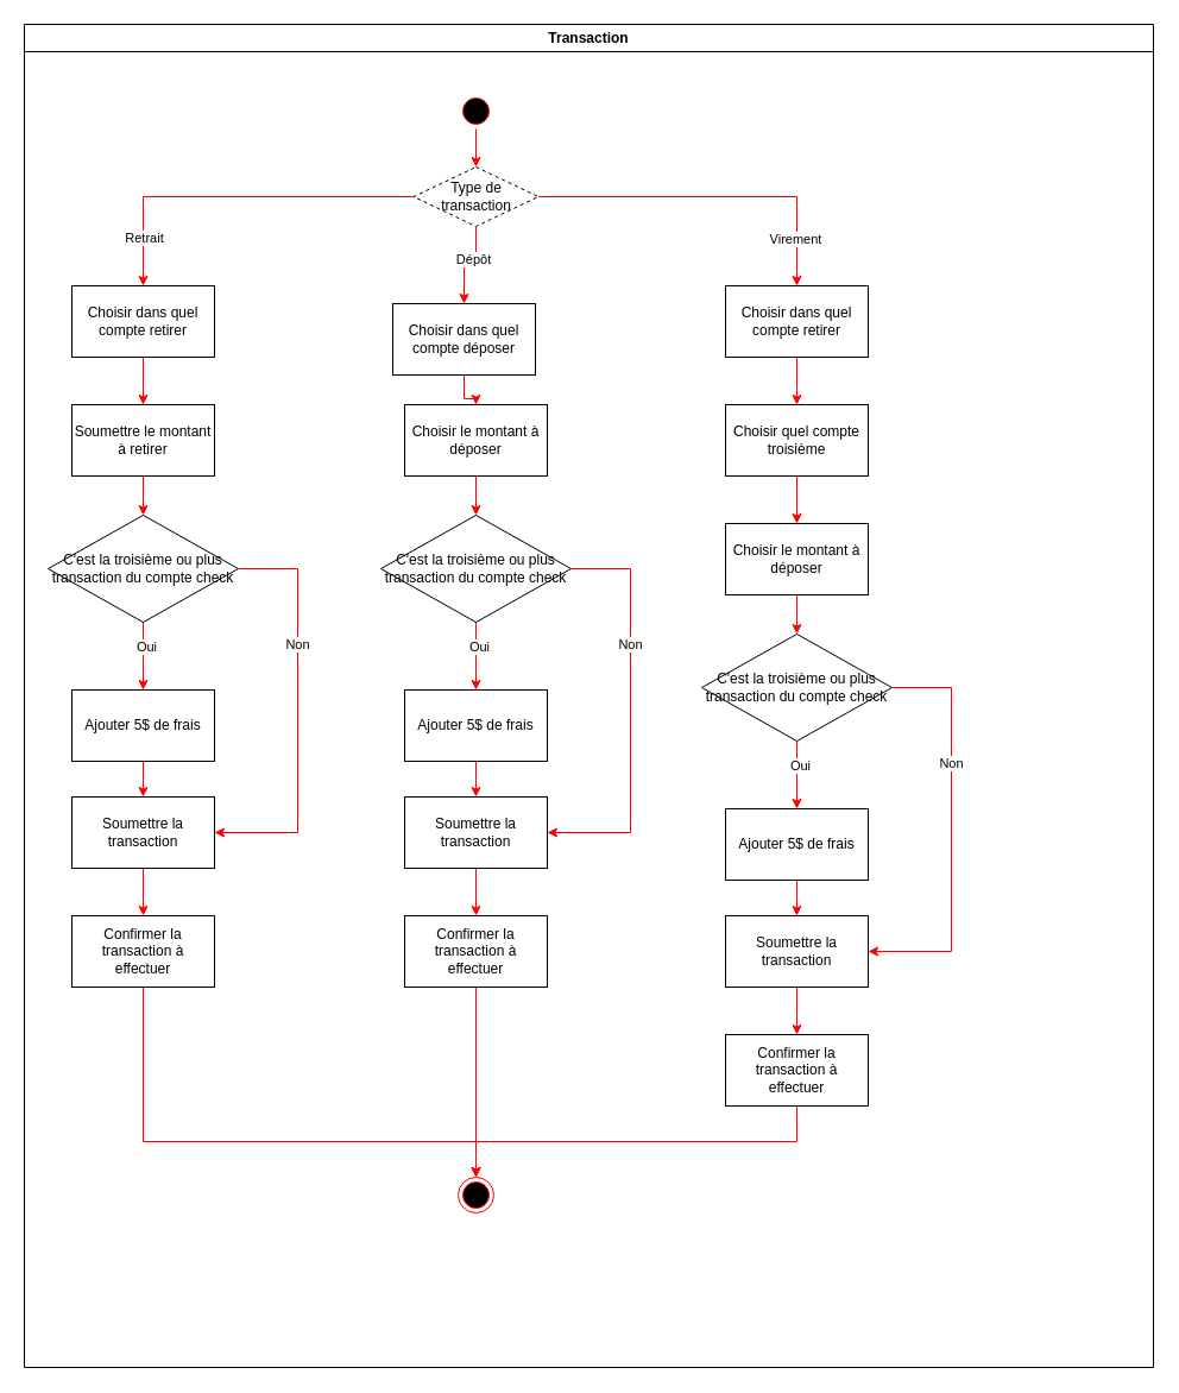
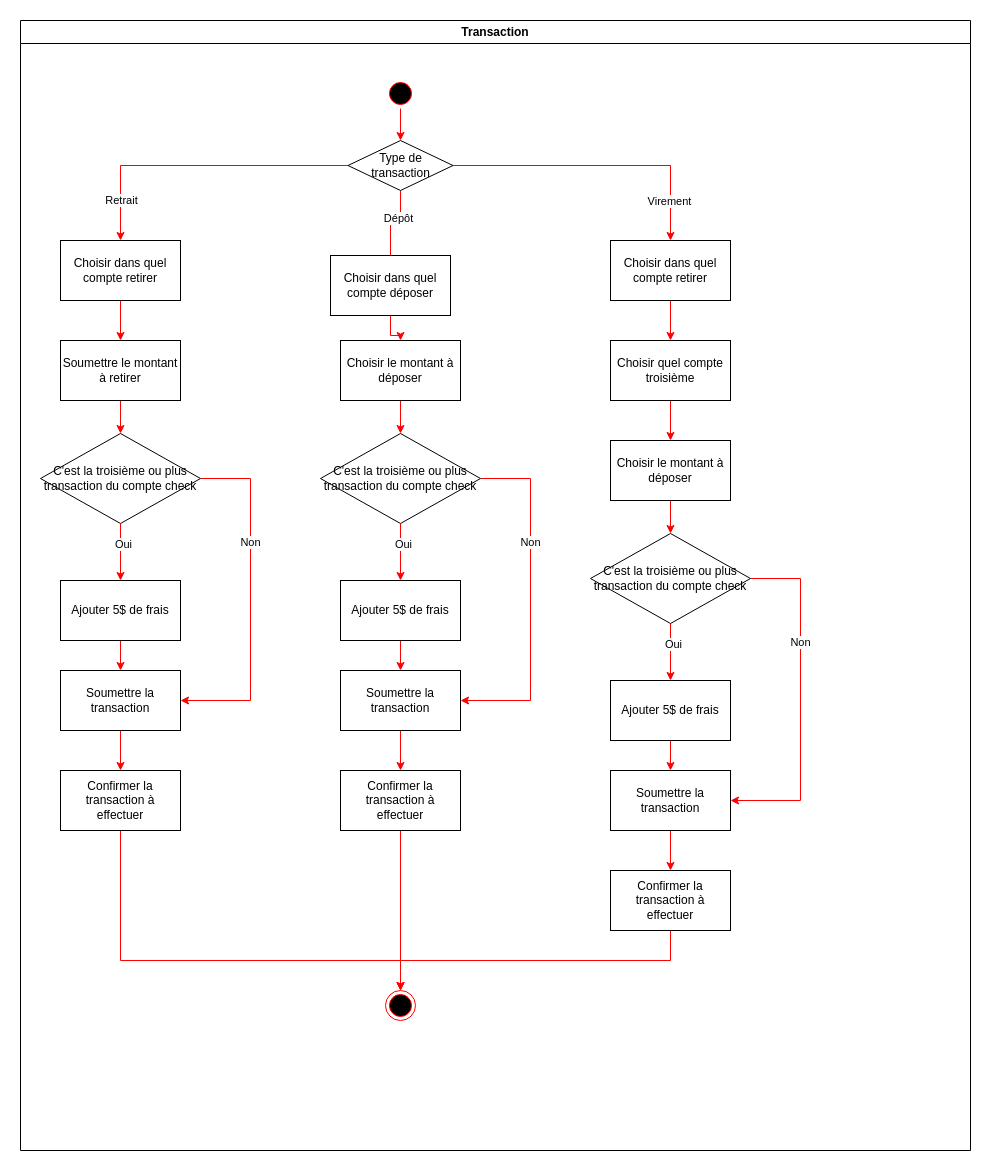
  <mxCell id="0" />
  <mxCell id="1" parent="0" />
  <mxCell id="2" value="Transaction" style="swimlane;whiteSpace=wrap" parent="1" vertex="1"><mxGeometry x="20" y="20" width="950" height="1130" as="geometry" /></mxCell>
  <mxCell id="3" style="edgeStyle=orthogonalEdgeStyle;rounded=0;orthogonalLoop=1;jettySize=auto;html=1;exitX=0.5;exitY=1;exitDx=0;exitDy=0;entryX=0.5;entryY=0;entryDx=0;entryDy=0;strokeColor=#FF0000;" edge="1" parent="2" source="4" target="11"><mxGeometry relative="1" as="geometry" /></mxCell>
  <mxCell id="4" value="" style="ellipse;shape=startState;fillColor=#000000;strokeColor=#ff0000;" parent="2" vertex="1"><mxGeometry x="365" y="58" width="30" height="30" as="geometry" /></mxCell>
  <mxCell id="5" value="" style="edgeStyle=orthogonalEdgeStyle;rounded=0;orthogonalLoop=1;jettySize=auto;html=1;strokeColor=#FF0000;" edge="1" parent="2" source="11" target="13"><mxGeometry relative="1" as="geometry" /></mxCell>
  <mxCell id="6" value="Retrait" style="edgeLabel;html=1;align=center;verticalAlign=middle;resizable=0;points=[];" vertex="1" connectable="0" parent="5"><mxGeometry x="0.698" y="5" relative="1" as="geometry"><mxPoint x="-5" y="5" as="offset" /></mxGeometry></mxCell>
- <mxCell id="7" style="edgeStyle=orthogonalEdgeStyle;rounded=0;orthogonalLoop=1;jettySize=auto;html=1;exitX=0.5;exitY=1;exitDx=0;exitDy=0;entryX=0.5;entryY=0;entryDx=0;entryDy=0;strokeColor=#FF0000;" edge="1" parent="2" source="11" target="28"><mxGeometry relative="1" as="geometry" /></mxCell>
+ <mxCell id="7" style="edgeStyle=orthogonalEdgeStyle;rounded=0;orthogonalLoop=1;jettySize=auto;html=1;exitX=0.5;exitY=1;exitDx=0;exitDy=0;entryX=0.5;entryY=0;entryDx=0;entryDy=0;strokeColor=#FF0000;endArrow=none;" edge="1" parent="2" source="11" target="28"><mxGeometry relative="1" as="geometry" /></mxCell>
  <mxCell id="8" value="Dépôt" style="edgeLabel;html=1;align=center;verticalAlign=middle;resizable=0;points=[];" vertex="1" connectable="0" parent="7"><mxGeometry x="-0.281" y="-3" relative="1" as="geometry"><mxPoint as="offset" /></mxGeometry></mxCell>
  <mxCell id="9" style="edgeStyle=orthogonalEdgeStyle;rounded=0;orthogonalLoop=1;jettySize=auto;html=1;exitX=1;exitY=0.5;exitDx=0;exitDy=0;strokeColor=#FF0000;entryX=0.5;entryY=0;entryDx=0;entryDy=0;" edge="1" parent="2" source="11" target="43"><mxGeometry relative="1" as="geometry"><mxPoint x="650" y="210" as="targetPoint" /></mxGeometry></mxCell>
  <mxCell id="10" value="Virement" style="edgeLabel;html=1;align=center;verticalAlign=middle;resizable=0;points=[];" vertex="1" connectable="0" parent="9"><mxGeometry x="0.729" y="-2" relative="1" as="geometry"><mxPoint as="offset" /></mxGeometry></mxCell>
- <mxCell id="11" value="Type de transaction" style="rhombus;whiteSpace=wrap;html=1;dashed=1;" vertex="1" parent="2"><mxGeometry x="327.5" y="120" width="105" height="50" as="geometry" /></mxCell>
+ <mxCell id="11" value="Type de transaction" style="rhombus;whiteSpace=wrap;html=1;" vertex="1" parent="2"><mxGeometry x="327.5" y="120" width="105" height="50" as="geometry" /></mxCell>
  <mxCell id="12" value="" style="edgeStyle=orthogonalEdgeStyle;rounded=0;orthogonalLoop=1;jettySize=auto;html=1;strokeColor=#FF0000;" edge="1" parent="2" source="13" target="15"><mxGeometry relative="1" as="geometry" /></mxCell>
  <mxCell id="13" value="Choisir dans quel compte retirer" style="whiteSpace=wrap;html=1;" vertex="1" parent="2"><mxGeometry x="40" y="220" width="120" height="60" as="geometry" /></mxCell>
  <mxCell id="14" value="" style="edgeStyle=orthogonalEdgeStyle;rounded=0;orthogonalLoop=1;jettySize=auto;html=1;strokeColor=#FF0000;" edge="1" parent="2" source="15" target="20"><mxGeometry relative="1" as="geometry" /></mxCell>
  <mxCell id="15" value="Soumettre le montant à retirer" style="whiteSpace=wrap;html=1;" vertex="1" parent="2"><mxGeometry x="40" y="320" width="120" height="60" as="geometry" /></mxCell>
  <mxCell id="16" value="" style="edgeStyle=orthogonalEdgeStyle;rounded=0;orthogonalLoop=1;jettySize=auto;html=1;strokeColor=#FF0000;" edge="1" parent="2" source="20" target="22"><mxGeometry relative="1" as="geometry" /></mxCell>
  <mxCell id="17" value="Oui" style="edgeLabel;html=1;align=center;verticalAlign=middle;resizable=0;points=[];" vertex="1" connectable="0" parent="16"><mxGeometry x="-0.293" y="2" relative="1" as="geometry"><mxPoint as="offset" /></mxGeometry></mxCell>
  <mxCell id="18" style="edgeStyle=orthogonalEdgeStyle;rounded=0;orthogonalLoop=1;jettySize=auto;html=1;exitX=1;exitY=0.5;exitDx=0;exitDy=0;entryX=1;entryY=0.5;entryDx=0;entryDy=0;strokeColor=#FF0000;" edge="1" parent="2" source="20" target="24"><mxGeometry relative="1" as="geometry"><Array as="points"><mxPoint x="230" y="458" /><mxPoint x="230" y="680" /></Array></mxGeometry></mxCell>
  <mxCell id="19" value="Non" style="edgeLabel;html=1;align=center;verticalAlign=middle;resizable=0;points=[];" vertex="1" connectable="0" parent="18"><mxGeometry x="-0.339" y="-1" relative="1" as="geometry"><mxPoint as="offset" /></mxGeometry></mxCell>
  <mxCell id="20" value="C'est la troisième ou plus transaction du compte check" style="rhombus;whiteSpace=wrap;html=1;" vertex="1" parent="2"><mxGeometry x="20" y="413" width="160" height="90" as="geometry" /></mxCell>
  <mxCell id="21" value="" style="edgeStyle=orthogonalEdgeStyle;rounded=0;orthogonalLoop=1;jettySize=auto;html=1;strokeColor=#FF0000;" edge="1" parent="2" source="22" target="24"><mxGeometry relative="1" as="geometry" /></mxCell>
  <mxCell id="22" value="Ajouter 5$ de frais" style="whiteSpace=wrap;html=1;" vertex="1" parent="2"><mxGeometry x="40" y="560" width="120" height="60" as="geometry" /></mxCell>
  <mxCell id="23" value="" style="edgeStyle=orthogonalEdgeStyle;rounded=0;orthogonalLoop=1;jettySize=auto;html=1;strokeColor=#FF0000;" edge="1" parent="2" source="24" target="26"><mxGeometry relative="1" as="geometry" /></mxCell>
  <mxCell id="24" value="Soumettre la transaction" style="whiteSpace=wrap;html=1;" vertex="1" parent="2"><mxGeometry x="40" y="650" width="120" height="60" as="geometry" /></mxCell>
  <mxCell id="25" style="edgeStyle=orthogonalEdgeStyle;rounded=0;orthogonalLoop=1;jettySize=auto;html=1;exitX=0.5;exitY=1;exitDx=0;exitDy=0;strokeColor=#FF0000;" edge="1" parent="2" source="26"><mxGeometry relative="1" as="geometry"><mxPoint x="380" y="970" as="targetPoint" /><Array as="points"><mxPoint x="100" y="940" /><mxPoint x="380" y="940" /></Array></mxGeometry></mxCell>
  <mxCell id="26" value="Confirmer la transaction à effectuer" style="whiteSpace=wrap;html=1;" vertex="1" parent="2"><mxGeometry x="40" y="750" width="120" height="60" as="geometry" /></mxCell>
  <mxCell id="27" value="" style="edgeStyle=orthogonalEdgeStyle;rounded=0;orthogonalLoop=1;jettySize=auto;html=1;strokeColor=#FF0000;" edge="1" parent="2" source="28" target="30"><mxGeometry relative="1" as="geometry" /></mxCell>
  <mxCell id="28" value="Choisir dans quel compte déposer" style="whiteSpace=wrap;html=1;" vertex="1" parent="2"><mxGeometry x="310" y="235" width="120" height="60" as="geometry" /></mxCell>
  <mxCell id="29" value="" style="edgeStyle=orthogonalEdgeStyle;rounded=0;orthogonalLoop=1;jettySize=auto;html=1;strokeColor=#FF0000;" edge="1" parent="2" source="30" target="35"><mxGeometry relative="1" as="geometry" /></mxCell>
  <mxCell id="30" value="Choisir le montant à déposer" style="whiteSpace=wrap;html=1;" vertex="1" parent="2"><mxGeometry x="320" y="320" width="120" height="60" as="geometry" /></mxCell>
  <mxCell id="31" value="" style="edgeStyle=orthogonalEdgeStyle;rounded=0;orthogonalLoop=1;jettySize=auto;html=1;strokeColor=#FF0000;" edge="1" parent="2" source="35" target="37"><mxGeometry relative="1" as="geometry" /></mxCell>
  <mxCell id="32" value="Oui" style="edgeLabel;html=1;align=center;verticalAlign=middle;resizable=0;points=[];" vertex="1" connectable="0" parent="31"><mxGeometry x="-0.293" y="2" relative="1" as="geometry"><mxPoint as="offset" /></mxGeometry></mxCell>
  <mxCell id="33" style="edgeStyle=orthogonalEdgeStyle;rounded=0;orthogonalLoop=1;jettySize=auto;html=1;exitX=1;exitY=0.5;exitDx=0;exitDy=0;entryX=1;entryY=0.5;entryDx=0;entryDy=0;strokeColor=#FF0000;" edge="1" parent="2" source="35" target="39"><mxGeometry relative="1" as="geometry"><Array as="points"><mxPoint x="510" y="458" /><mxPoint x="510" y="680" /></Array></mxGeometry></mxCell>
  <mxCell id="34" value="Non" style="edgeLabel;html=1;align=center;verticalAlign=middle;resizable=0;points=[];" vertex="1" connectable="0" parent="33"><mxGeometry x="-0.339" y="-1" relative="1" as="geometry"><mxPoint as="offset" /></mxGeometry></mxCell>
  <mxCell id="35" value="C'est la troisième ou plus transaction du compte check" style="rhombus;whiteSpace=wrap;html=1;" vertex="1" parent="2"><mxGeometry x="300" y="413" width="160" height="90" as="geometry" /></mxCell>
  <mxCell id="36" value="" style="edgeStyle=orthogonalEdgeStyle;rounded=0;orthogonalLoop=1;jettySize=auto;html=1;strokeColor=#FF0000;" edge="1" parent="2" source="37" target="39"><mxGeometry relative="1" as="geometry" /></mxCell>
  <mxCell id="37" value="Ajouter 5$ de frais" style="whiteSpace=wrap;html=1;" vertex="1" parent="2"><mxGeometry x="320" y="560" width="120" height="60" as="geometry" /></mxCell>
  <mxCell id="38" value="" style="edgeStyle=orthogonalEdgeStyle;rounded=0;orthogonalLoop=1;jettySize=auto;html=1;strokeColor=#FF0000;" edge="1" parent="2" source="39" target="41"><mxGeometry relative="1" as="geometry" /></mxCell>
  <mxCell id="39" value="Soumettre la transaction" style="whiteSpace=wrap;html=1;" vertex="1" parent="2"><mxGeometry x="320" y="650" width="120" height="60" as="geometry" /></mxCell>
  <mxCell id="40" style="edgeStyle=orthogonalEdgeStyle;rounded=0;orthogonalLoop=1;jettySize=auto;html=1;exitX=0.5;exitY=1;exitDx=0;exitDy=0;entryX=0.5;entryY=0;entryDx=0;entryDy=0;strokeColor=#FF0000;" edge="1" parent="2" source="41" target="59"><mxGeometry relative="1" as="geometry" /></mxCell>
  <mxCell id="41" value="Confirmer la transaction à effectuer" style="whiteSpace=wrap;html=1;" vertex="1" parent="2"><mxGeometry x="320" y="750" width="120" height="60" as="geometry" /></mxCell>
  <mxCell id="42" value="" style="edgeStyle=orthogonalEdgeStyle;rounded=0;orthogonalLoop=1;jettySize=auto;html=1;strokeColor=#FF0000;" edge="1" parent="2" source="43" target="58"><mxGeometry relative="1" as="geometry" /></mxCell>
  <mxCell id="43" value="Choisir dans quel compte retirer" style="whiteSpace=wrap;html=1;" vertex="1" parent="2"><mxGeometry x="590" y="220" width="120" height="60" as="geometry" /></mxCell>
  <mxCell id="44" value="" style="edgeStyle=orthogonalEdgeStyle;rounded=0;orthogonalLoop=1;jettySize=auto;html=1;strokeColor=#FF0000;" edge="1" parent="2" source="45" target="50"><mxGeometry relative="1" as="geometry" /></mxCell>
  <mxCell id="45" value="Choisir le montant à déposer" style="whiteSpace=wrap;html=1;" vertex="1" parent="2"><mxGeometry x="590" y="420" width="120" height="60" as="geometry" /></mxCell>
  <mxCell id="46" value="" style="edgeStyle=orthogonalEdgeStyle;rounded=0;orthogonalLoop=1;jettySize=auto;html=1;strokeColor=#FF0000;" edge="1" parent="2" source="50" target="52"><mxGeometry relative="1" as="geometry" /></mxCell>
  <mxCell id="47" value="Oui" style="edgeLabel;html=1;align=center;verticalAlign=middle;resizable=0;points=[];" vertex="1" connectable="0" parent="46"><mxGeometry x="-0.293" y="2" relative="1" as="geometry"><mxPoint as="offset" /></mxGeometry></mxCell>
  <mxCell id="48" style="edgeStyle=orthogonalEdgeStyle;rounded=0;orthogonalLoop=1;jettySize=auto;html=1;exitX=1;exitY=0.5;exitDx=0;exitDy=0;entryX=1;entryY=0.5;entryDx=0;entryDy=0;strokeColor=#FF0000;" edge="1" parent="2" source="50" target="54"><mxGeometry relative="1" as="geometry"><Array as="points"><mxPoint x="780" y="558" /><mxPoint x="780" y="780" /></Array></mxGeometry></mxCell>
  <mxCell id="49" value="Non" style="edgeLabel;html=1;align=center;verticalAlign=middle;resizable=0;points=[];" vertex="1" connectable="0" parent="48"><mxGeometry x="-0.339" y="-1" relative="1" as="geometry"><mxPoint as="offset" /></mxGeometry></mxCell>
  <mxCell id="50" value="C'est la troisième ou plus transaction du compte check" style="rhombus;whiteSpace=wrap;html=1;" vertex="1" parent="2"><mxGeometry x="570" y="513" width="160" height="90" as="geometry" /></mxCell>
  <mxCell id="51" value="" style="edgeStyle=orthogonalEdgeStyle;rounded=0;orthogonalLoop=1;jettySize=auto;html=1;strokeColor=#FF0000;" edge="1" parent="2" source="52" target="54"><mxGeometry relative="1" as="geometry" /></mxCell>
  <mxCell id="52" value="Ajouter 5$ de frais" style="whiteSpace=wrap;html=1;" vertex="1" parent="2"><mxGeometry x="590" y="660" width="120" height="60" as="geometry" /></mxCell>
  <mxCell id="53" value="" style="edgeStyle=orthogonalEdgeStyle;rounded=0;orthogonalLoop=1;jettySize=auto;html=1;strokeColor=#FF0000;" edge="1" parent="2" source="54" target="56"><mxGeometry relative="1" as="geometry" /></mxCell>
  <mxCell id="54" value="Soumettre la transaction" style="whiteSpace=wrap;html=1;" vertex="1" parent="2"><mxGeometry x="590" y="750" width="120" height="60" as="geometry" /></mxCell>
  <mxCell id="55" style="edgeStyle=orthogonalEdgeStyle;rounded=0;orthogonalLoop=1;jettySize=auto;html=1;exitX=0.5;exitY=1;exitDx=0;exitDy=0;entryX=0.5;entryY=0;entryDx=0;entryDy=0;strokeColor=#FF0000;" edge="1" parent="2" source="56" target="59"><mxGeometry relative="1" as="geometry" /></mxCell>
  <mxCell id="56" value="Confirmer la transaction à effectuer" style="whiteSpace=wrap;html=1;" vertex="1" parent="2"><mxGeometry x="590" y="850" width="120" height="60" as="geometry" /></mxCell>
  <mxCell id="57" style="edgeStyle=orthogonalEdgeStyle;rounded=0;orthogonalLoop=1;jettySize=auto;html=1;exitX=0.5;exitY=1;exitDx=0;exitDy=0;strokeColor=#FF0000;" edge="1" parent="2" source="58" target="45"><mxGeometry relative="1" as="geometry" /></mxCell>
  <mxCell id="58" value="Choisir quel compte troisième" style="whiteSpace=wrap;html=1;" vertex="1" parent="2"><mxGeometry x="590" y="320" width="120" height="60" as="geometry" /></mxCell>
  <mxCell id="59" value="" style="ellipse;html=1;shape=endState;fillColor=#000000;strokeColor=#ff0000;" vertex="1" parent="2"><mxGeometry x="365" y="970" width="30" height="30" as="geometry" /></mxCell>
